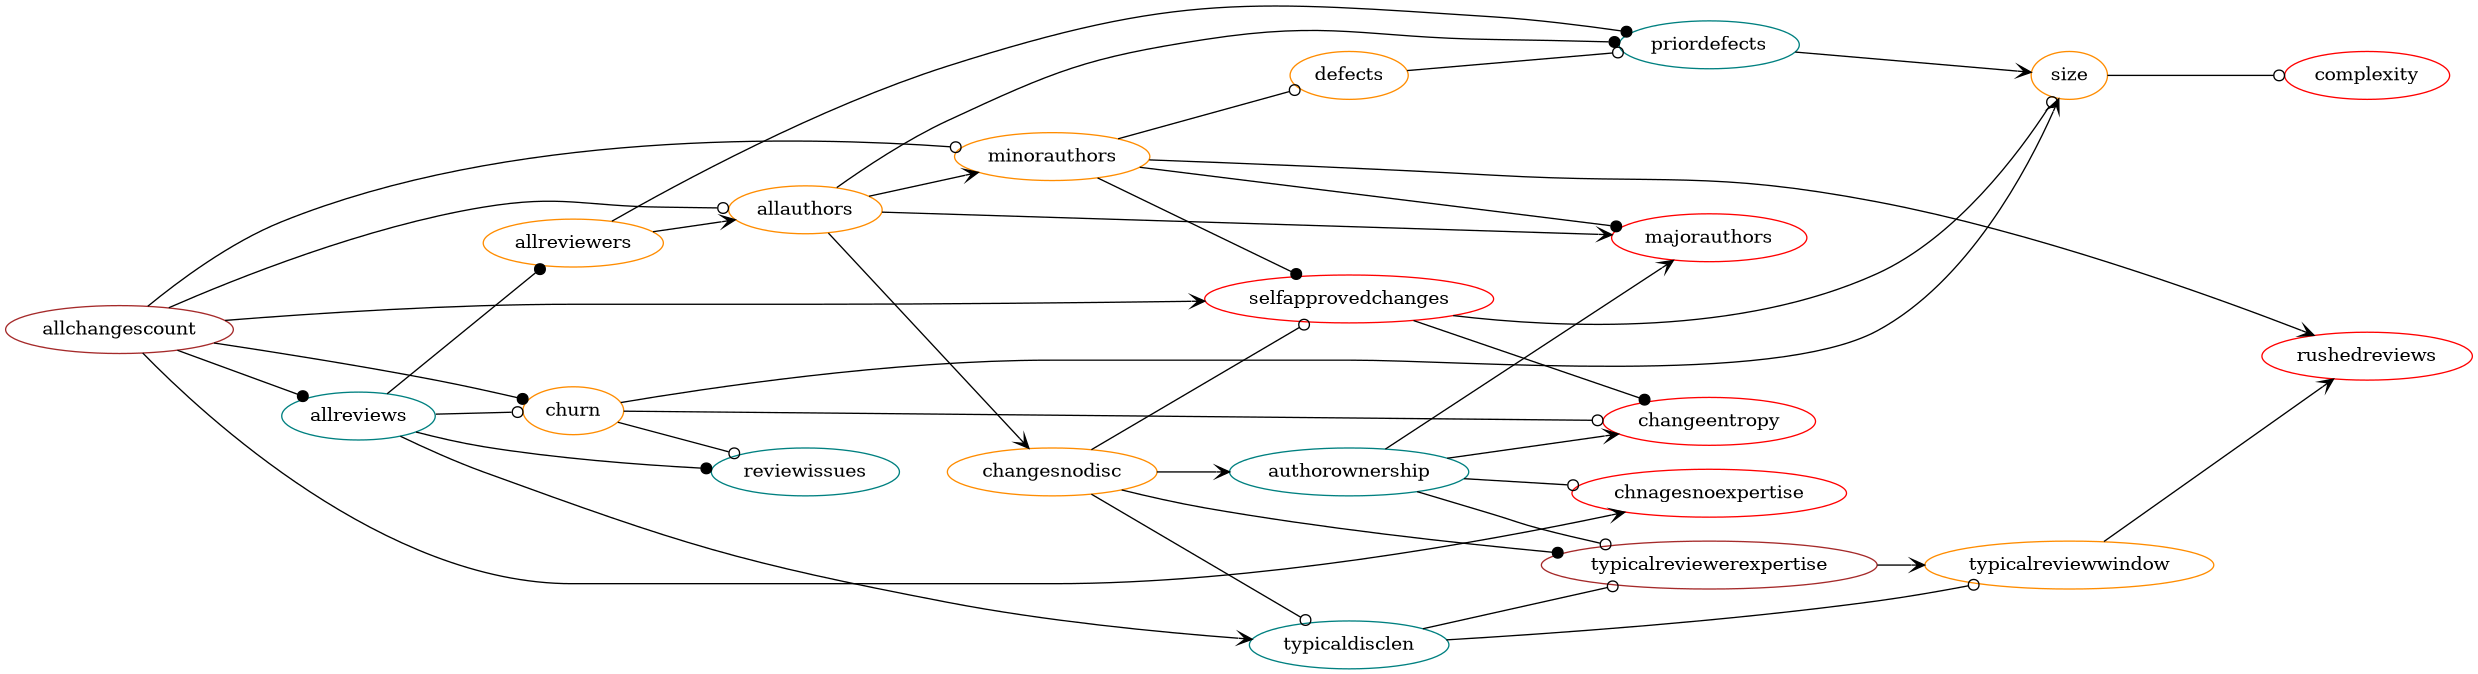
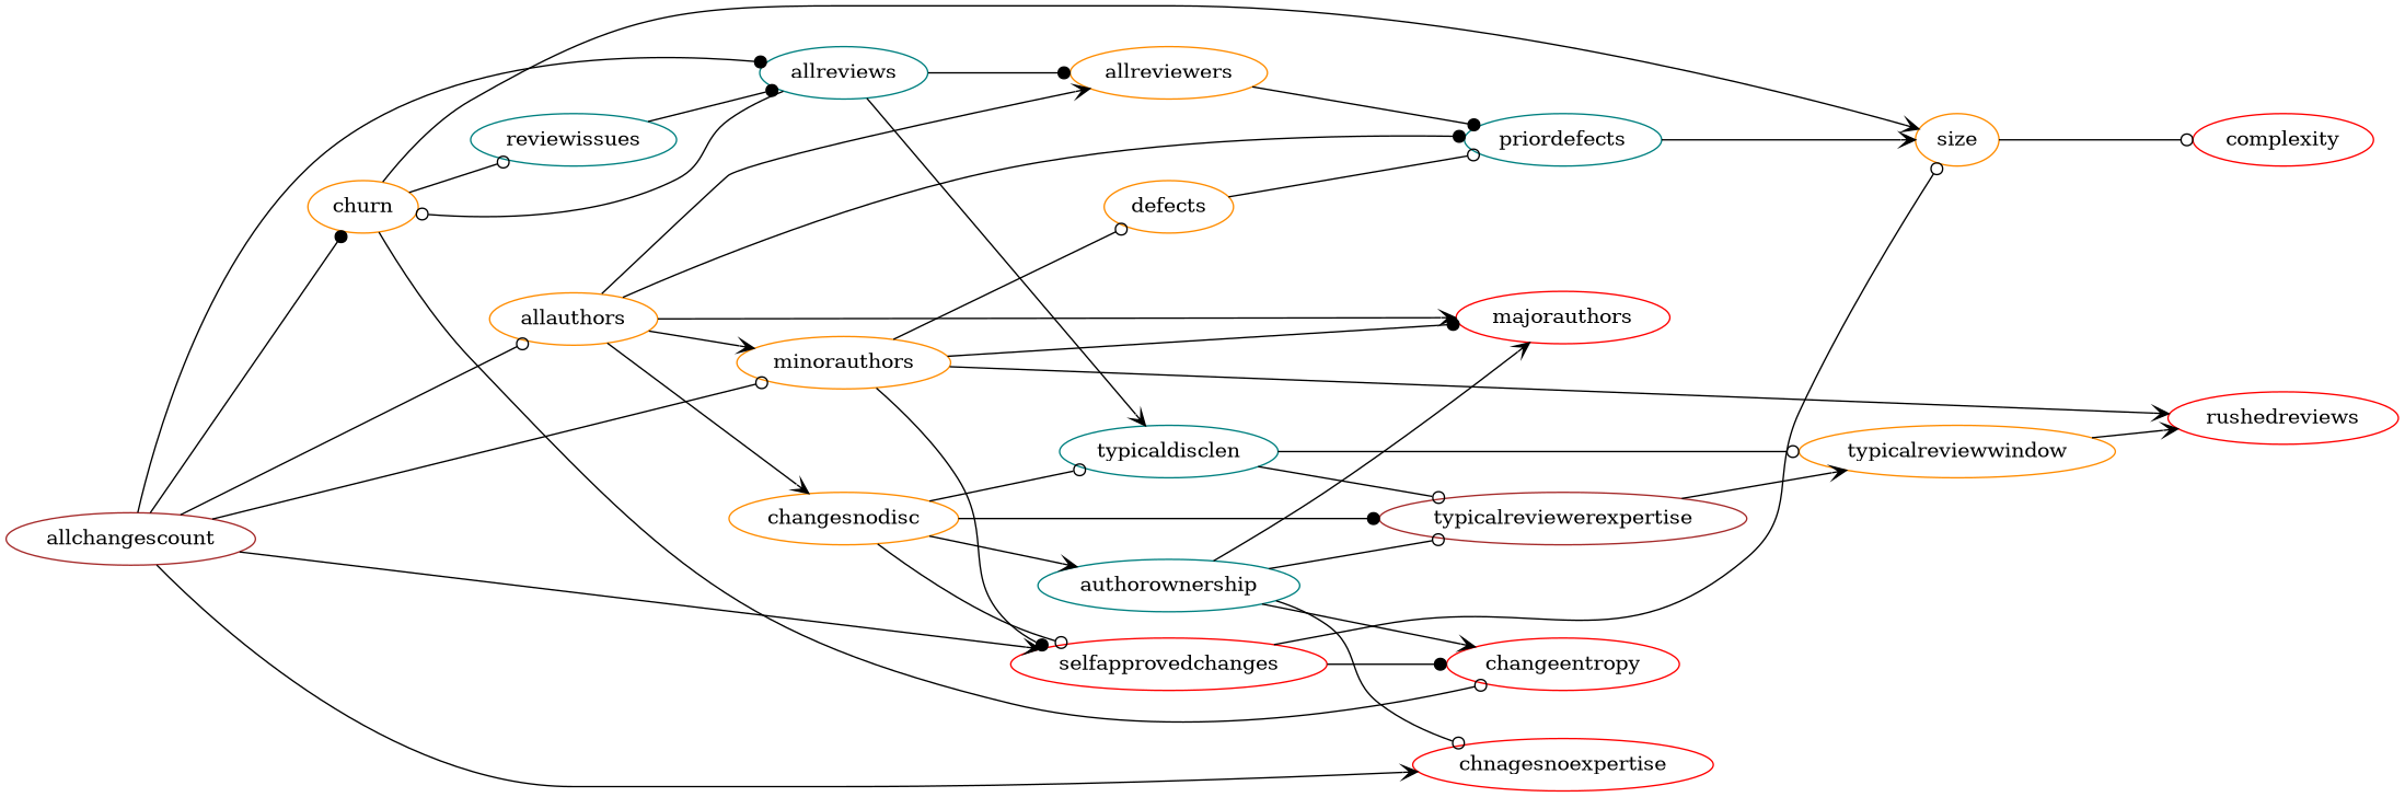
  digraph {
    rankdir=LR
    node [color=darkorange]
    edge [arrowhead=odot dir=forward]
    complexity [color=red]
    size
    priordefects [color=teal]
    defects
    churn
    changeentropy [color=red]
    reviewissues [color=teal]
    allchangescount [color=brown]
    allauthors
    minorauthors
    selfapprovedchanges [color=red]
    allreviews [color=teal]
    chnagesnoexpertise [color=red]
    majorauthors [color=red]
    changesnodisc
    allreviewers
    rushedreviews [color=red]
    typicaldisclen [color=teal]
    authorownership [color=teal]
    typicalreviewerexpertise [color=brown]
    typicalreviewwindow
    size -> complexity
    priordefects -> size [arrowhead=vee]
    defects -> priordefects
    churn -> size [arrowhead=vee]
    churn -> changeentropy
    churn -> reviewissues
    allchangescount -> churn [arrowhead=dot]
    allchangescount -> allauthors
    allchangescount -> minorauthors
    allchangescount -> selfapprovedchanges [arrowhead=vee]
    allchangescount -> allreviews [arrowhead=dot]
    allchangescount -> chnagesnoexpertise [arrowhead=vee]
    allauthors -> priordefects [arrowhead=dot]
    allauthors -> minorauthors [arrowhead=vee]
    allauthors -> majorauthors [arrowhead=vee]
    allauthors -> changesnodisc [arrowhead=vee]
-   allreviewers -> allauthors [arrowhead=vee]
+   allauthors -> allreviewers [arrowhead=vee]
    minorauthors -> defects
    minorauthors -> selfapprovedchanges [arrowhead=dot]
    minorauthors -> majorauthors [arrowhead=dot]
    minorauthors -> rushedreviews [arrowhead=vee]
    selfapprovedchanges -> size
    selfapprovedchanges -> changeentropy [arrowhead=dot]
    allreviews -> churn
-   allreviews -> reviewissues [arrowhead=dot]
+   reviewissues -> allreviews [arrowhead=dot]
    allreviews -> allreviewers [arrowhead=dot]
    allreviews -> typicaldisclen [arrowhead=vee]
    changesnodisc -> selfapprovedchanges
    changesnodisc -> typicaldisclen
    changesnodisc -> authorownership [arrowhead=vee]
    changesnodisc -> typicalreviewerexpertise [arrowhead=dot]
    allreviewers -> priordefects [arrowhead=dot]
    typicaldisclen -> typicalreviewerexpertise
    typicaldisclen -> typicalreviewwindow
    authorownership -> changeentropy [arrowhead=vee]
    authorownership -> chnagesnoexpertise
    authorownership -> majorauthors [arrowhead=vee]
    authorownership -> typicalreviewerexpertise
    typicalreviewerexpertise -> typicalreviewwindow [arrowhead=vee]
    typicalreviewwindow -> rushedreviews [arrowhead=vee]
  }
